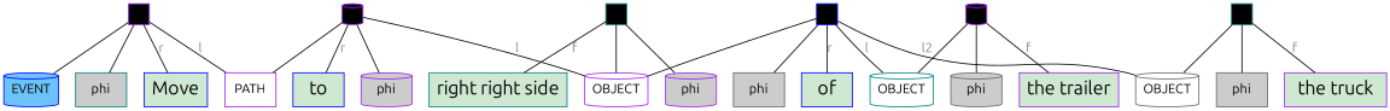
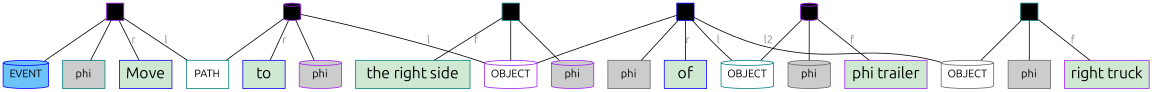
  graph {
    fontname=Ubuntu
    node [color=purple fillcolor="#CCCCCC" fontname=Ubuntu shape=box style=filled]
    edge [fontcolor="#858585" fontname=Ubuntu]
    n1 [color=blue fillcolor="#6BC3FA" label=EVENT shape=cylinder]
    n2 [color=teal label=phi]
    n3 [color=blue fillcolor="#CFE8D2" fontsize=20 label=Move]
-   n4 [label=PATH fillcolor="" style=""]
+   n4 [color=teal label=PATH fillcolor="" style=""]
    n5 [label=phi shape=cylinder]
    n6 [color=blue fillcolor="#CFE8D2" fontsize=20 label=to]
    n7 [label=OBJECT shape=cylinder fillcolor="" style=""]
    n8 [label=phi shape=cylinder]
    n9 [color=gray40 label=phi]
-   n10 [color=teal fillcolor="#CFE8D2" fontsize=20 label="right right side"]
+   n10 [color=teal fillcolor="#CFE8D2" fontsize=20 label="the right side"]
    n11 [color=blue fillcolor="#CFE8D2" fontsize=20 label=of]
    n12 [color=teal label=OBJECT shape=cylinder fillcolor="" style=""]
    n13 [color=gray40 label=phi shape=cylinder]
-   n14 [fillcolor="#CFE8D2" fontsize=20 label="the trailer"]
+   n14 [fillcolor="#CFE8D2" fontsize=20 label="phi trailer"]
    n15 [color=gray40 label=OBJECT shape=cylinder fillcolor="" style=""]
    n16 [color=gray40 label=phi]
-   n17 [fillcolor="#CFE8D2" fontsize=20 label="the truck"]
+   n17 [fillcolor="#CFE8D2" fontsize=20 label="right truck"]
    2 [fillcolor="#000000" fixedsize=true height=0.3 width=0.3]
    6 [fillcolor="#000000" fixedsize=true height=0.3 shape=cylinder width=0.3]
    10 [color=teal fillcolor="#000000" fixedsize=true height=0.3 width=0.3]
    13 [color=blue fillcolor="#000000" fixedsize=true height=0.3 width=0.3]
    17 [fillcolor="#000000" fixedsize=true height=0.3 shape=cylinder width=0.3]
    21 [color=teal fillcolor="#000000" fixedsize=true height=0.3 width=0.3]
    2 -- n1 [label=" "]
    2 -- n2 [label=" "]
    2 -- n3 [label=r]
    2 -- n4 [label=l]
    6 -- n4 [label=" "]
    6 -- n5 [label=" "]
    6 -- n6 [label=r]
    6 -- n7 [label=l]
    10 -- n7 [label=" "]
    10 -- n8 [label=" "]
    10 -- n10 [label=f]
    13 -- n7 [label=" "]
    13 -- n9 [label=" "]
    13 -- n11 [label=r]
    13 -- n12 [label=l]
    13 -- n15 [label=l2]
    17 -- n12 [label=" "]
    17 -- n13 [label=" "]
    17 -- n14 [label=f]
    21 -- n15 [label=" "]
    21 -- n16 [label=" "]
    21 -- n17 [label=f]
  }
